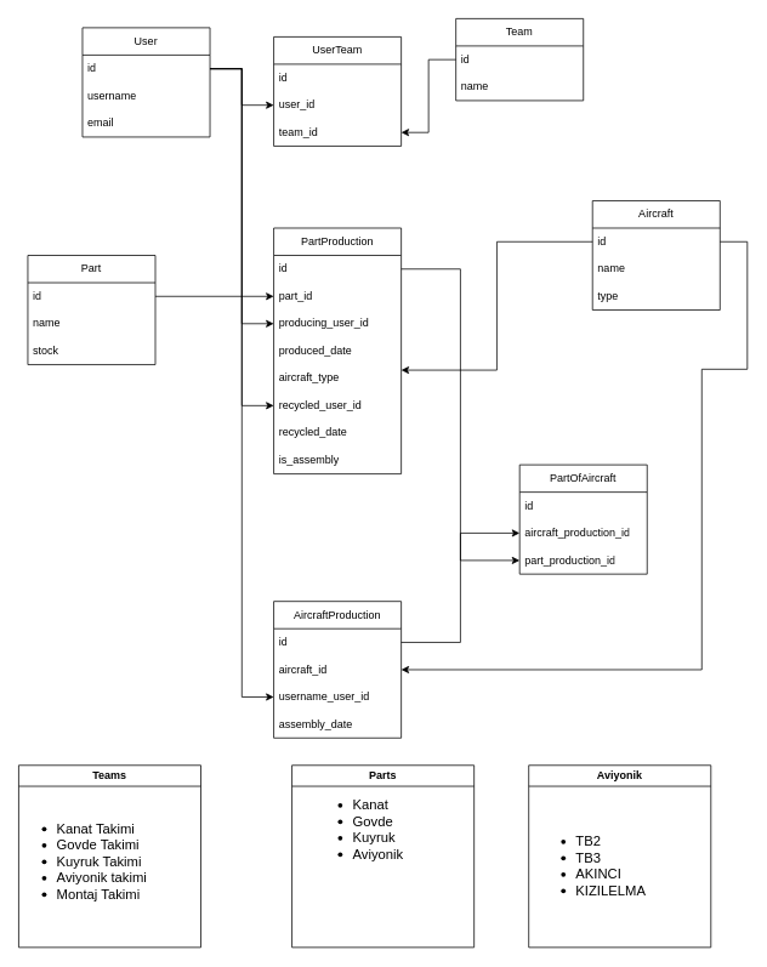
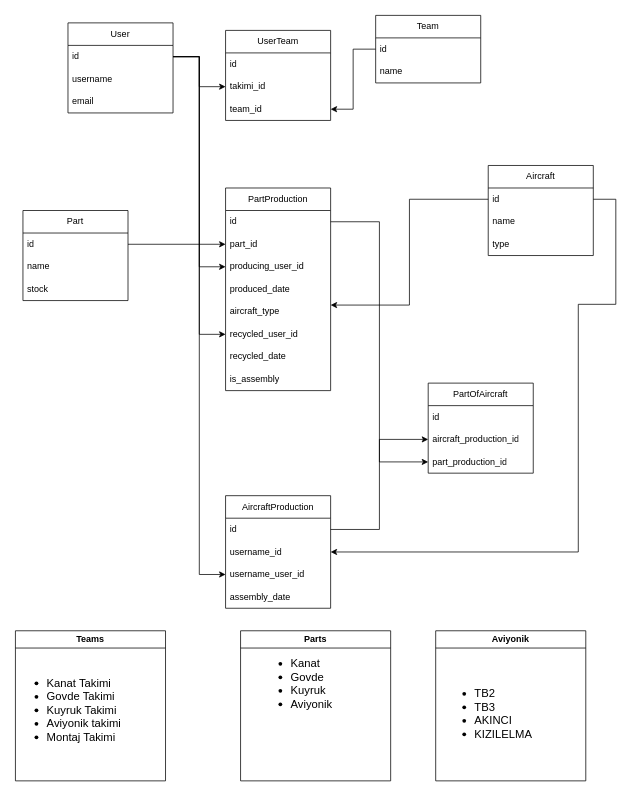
  <mxCell id="0" />
  <mxCell id="1" parent="0" />
  <mxCell id="2" value="User" style="swimlane;fontStyle=0;childLayout=stackLayout;horizontal=1;startSize=30;horizontalStack=0;resizeParent=1;resizeParentMax=0;resizeLast=0;collapsible=1;marginBottom=0;whiteSpace=wrap;html=1;" vertex="1" parent="1"><mxGeometry x="90" y="30" width="140" height="120" as="geometry" /></mxCell>
  <mxCell id="3" value="id" style="text;strokeColor=none;fillColor=none;align=left;verticalAlign=middle;spacingLeft=4;spacingRight=4;overflow=hidden;points=[[0,0.5],[1,0.5]];portConstraint=eastwest;rotatable=0;whiteSpace=wrap;html=1;" vertex="1" parent="2"><mxGeometry y="30" width="140" height="30" as="geometry" /></mxCell>
  <mxCell id="4" value="username" style="text;strokeColor=none;fillColor=none;align=left;verticalAlign=middle;spacingLeft=4;spacingRight=4;overflow=hidden;points=[[0,0.5],[1,0.5]];portConstraint=eastwest;rotatable=0;whiteSpace=wrap;html=1;" vertex="1" parent="2"><mxGeometry y="60" width="140" height="30" as="geometry" /></mxCell>
  <mxCell id="5" value="email" style="text;strokeColor=none;fillColor=none;align=left;verticalAlign=middle;spacingLeft=4;spacingRight=4;overflow=hidden;points=[[0,0.5],[1,0.5]];portConstraint=eastwest;rotatable=0;whiteSpace=wrap;html=1;" vertex="1" parent="2"><mxGeometry y="90" width="140" height="30" as="geometry" /></mxCell>
  <mxCell id="6" value="Team" style="swimlane;fontStyle=0;childLayout=stackLayout;horizontal=1;startSize=30;horizontalStack=0;resizeParent=1;resizeParentMax=0;resizeLast=0;collapsible=1;marginBottom=0;whiteSpace=wrap;html=1;" vertex="1" parent="1"><mxGeometry x="500" y="20" width="140" height="90" as="geometry" /></mxCell>
  <mxCell id="7" value="id" style="text;strokeColor=none;fillColor=none;align=left;verticalAlign=middle;spacingLeft=4;spacingRight=4;overflow=hidden;points=[[0,0.5],[1,0.5]];portConstraint=eastwest;rotatable=0;whiteSpace=wrap;html=1;" vertex="1" parent="6"><mxGeometry y="30" width="140" height="30" as="geometry" /></mxCell>
  <mxCell id="8" value="name" style="text;strokeColor=none;fillColor=none;align=left;verticalAlign=middle;spacingLeft=4;spacingRight=4;overflow=hidden;points=[[0,0.5],[1,0.5]];portConstraint=eastwest;rotatable=0;whiteSpace=wrap;html=1;" vertex="1" parent="6"><mxGeometry y="60" width="140" height="30" as="geometry" /></mxCell>
  <mxCell id="9" value="UserTeam" style="swimlane;fontStyle=0;childLayout=stackLayout;horizontal=1;startSize=30;horizontalStack=0;resizeParent=1;resizeParentMax=0;resizeLast=0;collapsible=1;marginBottom=0;whiteSpace=wrap;html=1;" vertex="1" parent="1"><mxGeometry x="300" y="40" width="140" height="120" as="geometry" /></mxCell>
  <mxCell id="10" value="id" style="text;strokeColor=none;fillColor=none;align=left;verticalAlign=middle;spacingLeft=4;spacingRight=4;overflow=hidden;points=[[0,0.5],[1,0.5]];portConstraint=eastwest;rotatable=0;whiteSpace=wrap;html=1;" vertex="1" parent="9"><mxGeometry y="30" width="140" height="30" as="geometry" /></mxCell>
- <mxCell id="11" value="user_id" style="text;strokeColor=none;fillColor=none;align=left;verticalAlign=middle;spacingLeft=4;spacingRight=4;overflow=hidden;points=[[0,0.5],[1,0.5]];portConstraint=eastwest;rotatable=0;whiteSpace=wrap;html=1;" vertex="1" parent="9"><mxGeometry y="60" width="140" height="30" as="geometry" /></mxCell>
+ <mxCell id="11" value="takimi_id" style="text;strokeColor=none;fillColor=none;align=left;verticalAlign=middle;spacingLeft=4;spacingRight=4;overflow=hidden;points=[[0,0.5],[1,0.5]];portConstraint=eastwest;rotatable=0;whiteSpace=wrap;html=1;" vertex="1" parent="9"><mxGeometry y="60" width="140" height="30" as="geometry" /></mxCell>
  <mxCell id="12" value="team_id" style="text;strokeColor=none;fillColor=none;align=left;verticalAlign=middle;spacingLeft=4;spacingRight=4;overflow=hidden;points=[[0,0.5],[1,0.5]];portConstraint=eastwest;rotatable=0;whiteSpace=wrap;html=1;" vertex="1" parent="9"><mxGeometry y="90" width="140" height="30" as="geometry" /></mxCell>
  <mxCell id="13" style="edgeStyle=orthogonalEdgeStyle;rounded=0;orthogonalLoop=1;jettySize=auto;html=1;entryX=0;entryY=0.5;entryDx=0;entryDy=0;" edge="1" parent="1" source="3" target="11"><mxGeometry relative="1" as="geometry" /></mxCell>
  <mxCell id="14" style="edgeStyle=orthogonalEdgeStyle;rounded=0;orthogonalLoop=1;jettySize=auto;html=1;entryX=1;entryY=0.5;entryDx=0;entryDy=0;" edge="1" parent="1" source="7" target="12"><mxGeometry relative="1" as="geometry" /></mxCell>
  <mxCell id="15" value="Part" style="swimlane;fontStyle=0;childLayout=stackLayout;horizontal=1;startSize=30;horizontalStack=0;resizeParent=1;resizeParentMax=0;resizeLast=0;collapsible=1;marginBottom=0;whiteSpace=wrap;html=1;" vertex="1" parent="1"><mxGeometry x="30" y="280" width="140" height="120" as="geometry" /></mxCell>
  <mxCell id="16" value="id" style="text;strokeColor=none;fillColor=none;align=left;verticalAlign=middle;spacingLeft=4;spacingRight=4;overflow=hidden;points=[[0,0.5],[1,0.5]];portConstraint=eastwest;rotatable=0;whiteSpace=wrap;html=1;" vertex="1" parent="15"><mxGeometry y="30" width="140" height="30" as="geometry" /></mxCell>
  <mxCell id="17" value="name" style="text;strokeColor=none;fillColor=none;align=left;verticalAlign=middle;spacingLeft=4;spacingRight=4;overflow=hidden;points=[[0,0.5],[1,0.5]];portConstraint=eastwest;rotatable=0;whiteSpace=wrap;html=1;" vertex="1" parent="15"><mxGeometry y="60" width="140" height="30" as="geometry" /></mxCell>
  <mxCell id="18" value="stock" style="text;strokeColor=none;fillColor=none;align=left;verticalAlign=middle;spacingLeft=4;spacingRight=4;overflow=hidden;points=[[0,0.5],[1,0.5]];portConstraint=eastwest;rotatable=0;whiteSpace=wrap;html=1;" vertex="1" parent="15"><mxGeometry y="90" width="140" height="30" as="geometry" /></mxCell>
  <mxCell id="19" value="Aircraft" style="swimlane;fontStyle=0;childLayout=stackLayout;horizontal=1;startSize=30;horizontalStack=0;resizeParent=1;resizeParentMax=0;resizeLast=0;collapsible=1;marginBottom=0;whiteSpace=wrap;html=1;" vertex="1" parent="1"><mxGeometry x="650" y="220" width="140" height="120" as="geometry" /></mxCell>
  <mxCell id="20" value="id" style="text;strokeColor=none;fillColor=none;align=left;verticalAlign=middle;spacingLeft=4;spacingRight=4;overflow=hidden;points=[[0,0.5],[1,0.5]];portConstraint=eastwest;rotatable=0;whiteSpace=wrap;html=1;" vertex="1" parent="19"><mxGeometry y="30" width="140" height="30" as="geometry" /></mxCell>
  <mxCell id="21" value="name" style="text;strokeColor=none;fillColor=none;align=left;verticalAlign=middle;spacingLeft=4;spacingRight=4;overflow=hidden;points=[[0,0.5],[1,0.5]];portConstraint=eastwest;rotatable=0;whiteSpace=wrap;html=1;" vertex="1" parent="19"><mxGeometry y="60" width="140" height="30" as="geometry" /></mxCell>
  <mxCell id="22" value="type" style="text;strokeColor=none;fillColor=none;align=left;verticalAlign=middle;spacingLeft=4;spacingRight=4;overflow=hidden;points=[[0,0.5],[1,0.5]];portConstraint=eastwest;rotatable=0;whiteSpace=wrap;html=1;" vertex="1" parent="19"><mxGeometry y="90" width="140" height="30" as="geometry" /></mxCell>
  <mxCell id="23" value="PartProduction" style="swimlane;fontStyle=0;childLayout=stackLayout;horizontal=1;startSize=30;horizontalStack=0;resizeParent=1;resizeParentMax=0;resizeLast=0;collapsible=1;marginBottom=0;whiteSpace=wrap;html=1;" vertex="1" parent="1"><mxGeometry x="300" y="250" width="140" height="270" as="geometry" /></mxCell>
  <mxCell id="24" value="id" style="text;strokeColor=none;fillColor=none;align=left;verticalAlign=middle;spacingLeft=4;spacingRight=4;overflow=hidden;points=[[0,0.5],[1,0.5]];portConstraint=eastwest;rotatable=0;whiteSpace=wrap;html=1;" vertex="1" parent="23"><mxGeometry y="30" width="140" height="30" as="geometry" /></mxCell>
  <mxCell id="25" value="part_id" style="text;strokeColor=none;fillColor=none;align=left;verticalAlign=middle;spacingLeft=4;spacingRight=4;overflow=hidden;points=[[0,0.5],[1,0.5]];portConstraint=eastwest;rotatable=0;whiteSpace=wrap;html=1;" vertex="1" parent="23"><mxGeometry y="60" width="140" height="30" as="geometry" /></mxCell>
  <mxCell id="26" value="producing_user_id" style="text;strokeColor=none;fillColor=none;align=left;verticalAlign=middle;spacingLeft=4;spacingRight=4;overflow=hidden;points=[[0,0.5],[1,0.5]];portConstraint=eastwest;rotatable=0;whiteSpace=wrap;html=1;" vertex="1" parent="23"><mxGeometry y="90" width="140" height="30" as="geometry" /></mxCell>
  <mxCell id="27" value="produced_date" style="text;strokeColor=none;fillColor=none;align=left;verticalAlign=middle;spacingLeft=4;spacingRight=4;overflow=hidden;points=[[0,0.5],[1,0.5]];portConstraint=eastwest;rotatable=0;whiteSpace=wrap;html=1;" vertex="1" parent="23"><mxGeometry y="120" width="140" height="30" as="geometry" /></mxCell>
  <mxCell id="28" value="aircraft_type" style="text;strokeColor=none;fillColor=none;align=left;verticalAlign=middle;spacingLeft=4;spacingRight=4;overflow=hidden;points=[[0,0.5],[1,0.5]];portConstraint=eastwest;rotatable=0;whiteSpace=wrap;html=1;" vertex="1" parent="23"><mxGeometry y="150" width="140" height="30" as="geometry" /></mxCell>
  <mxCell id="29" value="recycled_user_id" style="text;strokeColor=none;fillColor=none;align=left;verticalAlign=middle;spacingLeft=4;spacingRight=4;overflow=hidden;points=[[0,0.5],[1,0.5]];portConstraint=eastwest;rotatable=0;whiteSpace=wrap;html=1;" vertex="1" parent="23"><mxGeometry y="180" width="140" height="30" as="geometry" /></mxCell>
  <mxCell id="30" value="recycled_date" style="text;strokeColor=none;fillColor=none;align=left;verticalAlign=middle;spacingLeft=4;spacingRight=4;overflow=hidden;points=[[0,0.5],[1,0.5]];portConstraint=eastwest;rotatable=0;whiteSpace=wrap;html=1;" vertex="1" parent="23"><mxGeometry y="210" width="140" height="30" as="geometry" /></mxCell>
  <mxCell id="31" value="is_assembly" style="text;strokeColor=none;fillColor=none;align=left;verticalAlign=middle;spacingLeft=4;spacingRight=4;overflow=hidden;points=[[0,0.5],[1,0.5]];portConstraint=eastwest;rotatable=0;whiteSpace=wrap;html=1;" vertex="1" parent="23"><mxGeometry y="240" width="140" height="30" as="geometry" /></mxCell>
  <mxCell id="32" style="edgeStyle=orthogonalEdgeStyle;rounded=0;orthogonalLoop=1;jettySize=auto;html=1;entryX=0;entryY=0.5;entryDx=0;entryDy=0;" edge="1" parent="1" source="3" target="26"><mxGeometry relative="1" as="geometry" /></mxCell>
  <mxCell id="33" style="edgeStyle=orthogonalEdgeStyle;rounded=0;orthogonalLoop=1;jettySize=auto;html=1;" edge="1" parent="1" source="16" target="25"><mxGeometry relative="1" as="geometry" /></mxCell>
  <mxCell id="34" value="AircraftProduction" style="swimlane;fontStyle=0;childLayout=stackLayout;horizontal=1;startSize=30;horizontalStack=0;resizeParent=1;resizeParentMax=0;resizeLast=0;collapsible=1;marginBottom=0;whiteSpace=wrap;html=1;" vertex="1" parent="1"><mxGeometry x="300" y="660" width="140" height="150" as="geometry" /></mxCell>
  <mxCell id="35" value="id" style="text;strokeColor=none;fillColor=none;align=left;verticalAlign=middle;spacingLeft=4;spacingRight=4;overflow=hidden;points=[[0,0.5],[1,0.5]];portConstraint=eastwest;rotatable=0;whiteSpace=wrap;html=1;" vertex="1" parent="34"><mxGeometry y="30" width="140" height="30" as="geometry" /></mxCell>
- <mxCell id="36" value="aircraft_id" style="text;strokeColor=none;fillColor=none;align=left;verticalAlign=middle;spacingLeft=4;spacingRight=4;overflow=hidden;points=[[0,0.5],[1,0.5]];portConstraint=eastwest;rotatable=0;whiteSpace=wrap;html=1;" vertex="1" parent="34"><mxGeometry y="60" width="140" height="30" as="geometry" /></mxCell>
+ <mxCell id="36" value="username_id" style="text;strokeColor=none;fillColor=none;align=left;verticalAlign=middle;spacingLeft=4;spacingRight=4;overflow=hidden;points=[[0,0.5],[1,0.5]];portConstraint=eastwest;rotatable=0;whiteSpace=wrap;html=1;" vertex="1" parent="34"><mxGeometry y="60" width="140" height="30" as="geometry" /></mxCell>
  <mxCell id="37" value="username_user_id" style="text;strokeColor=none;fillColor=none;align=left;verticalAlign=middle;spacingLeft=4;spacingRight=4;overflow=hidden;points=[[0,0.5],[1,0.5]];portConstraint=eastwest;rotatable=0;whiteSpace=wrap;html=1;" vertex="1" parent="34"><mxGeometry y="90" width="140" height="30" as="geometry" /></mxCell>
  <mxCell id="38" value="assembly_date" style="text;strokeColor=none;fillColor=none;align=left;verticalAlign=middle;spacingLeft=4;spacingRight=4;overflow=hidden;points=[[0,0.5],[1,0.5]];portConstraint=eastwest;rotatable=0;whiteSpace=wrap;html=1;" vertex="1" parent="34"><mxGeometry y="120" width="140" height="30" as="geometry" /></mxCell>
  <mxCell id="39" style="edgeStyle=orthogonalEdgeStyle;rounded=0;orthogonalLoop=1;jettySize=auto;html=1;entryX=0;entryY=0.5;entryDx=0;entryDy=0;" edge="1" parent="1" source="3" target="29"><mxGeometry relative="1" as="geometry" /></mxCell>
  <mxCell id="40" style="edgeStyle=orthogonalEdgeStyle;rounded=0;orthogonalLoop=1;jettySize=auto;html=1;" edge="1" parent="1" source="20" target="36"><mxGeometry relative="1" as="geometry"><Array as="points"><mxPoint x="820" y="265" /><mxPoint x="820" y="405" /><mxPoint x="770" y="405" /><mxPoint x="770" y="735" /></Array></mxGeometry></mxCell>
  <mxCell id="41" style="edgeStyle=orthogonalEdgeStyle;rounded=0;orthogonalLoop=1;jettySize=auto;html=1;entryX=1;entryY=0.2;entryDx=0;entryDy=0;entryPerimeter=0;" edge="1" parent="1" source="20" target="28"><mxGeometry relative="1" as="geometry" /></mxCell>
  <mxCell id="42" style="edgeStyle=orthogonalEdgeStyle;rounded=0;orthogonalLoop=1;jettySize=auto;html=1;" edge="1" parent="1" source="3" target="37"><mxGeometry relative="1" as="geometry" /></mxCell>
  <mxCell id="43" value="PartOfAircraft" style="swimlane;fontStyle=0;childLayout=stackLayout;horizontal=1;startSize=30;horizontalStack=0;resizeParent=1;resizeParentMax=0;resizeLast=0;collapsible=1;marginBottom=0;whiteSpace=wrap;html=1;" vertex="1" parent="1"><mxGeometry x="570" y="510" width="140" height="120" as="geometry" /></mxCell>
  <mxCell id="44" value="id" style="text;strokeColor=none;fillColor=none;align=left;verticalAlign=middle;spacingLeft=4;spacingRight=4;overflow=hidden;points=[[0,0.5],[1,0.5]];portConstraint=eastwest;rotatable=0;whiteSpace=wrap;html=1;" vertex="1" parent="43"><mxGeometry y="30" width="140" height="30" as="geometry" /></mxCell>
  <mxCell id="45" value="aircraft_production_id" style="text;strokeColor=none;fillColor=none;align=left;verticalAlign=middle;spacingLeft=4;spacingRight=4;overflow=hidden;points=[[0,0.5],[1,0.5]];portConstraint=eastwest;rotatable=0;whiteSpace=wrap;html=1;" vertex="1" parent="43"><mxGeometry y="60" width="140" height="30" as="geometry" /></mxCell>
  <mxCell id="46" value="part_production_id" style="text;strokeColor=none;fillColor=none;align=left;verticalAlign=middle;spacingLeft=4;spacingRight=4;overflow=hidden;points=[[0,0.5],[1,0.5]];portConstraint=eastwest;rotatable=0;whiteSpace=wrap;html=1;" vertex="1" parent="43"><mxGeometry y="90" width="140" height="30" as="geometry" /></mxCell>
  <mxCell id="47" style="edgeStyle=orthogonalEdgeStyle;rounded=0;orthogonalLoop=1;jettySize=auto;html=1;" edge="1" parent="1" source="24" target="46"><mxGeometry relative="1" as="geometry"><Array as="points"><mxPoint x="505" y="295" /><mxPoint x="505" y="615" /></Array></mxGeometry></mxCell>
  <mxCell id="48" value="Teams" style="swimlane;whiteSpace=wrap;html=1;" vertex="1" parent="1"><mxGeometry x="20" y="840" width="200" height="200" as="geometry" /></mxCell>
  <mxCell id="49" value="&lt;ul style=&quot;font-size: 15px;&quot;&gt;&lt;li&gt;Kanat Takimi&lt;/li&gt;&lt;li&gt;Govde Takimi&lt;/li&gt;&lt;li&gt;Kuyruk Takimi&lt;/li&gt;&lt;li&gt;Aviyonik takimi&lt;/li&gt;&lt;li&gt;Montaj Takimi&lt;/li&gt;&lt;/ul&gt;" style="text;html=1;align=left;verticalAlign=middle;resizable=0;points=[];autosize=1;strokeColor=none;fillColor=none;" vertex="1" parent="48"><mxGeometry y="40" width="160" height="130" as="geometry" /></mxCell>
  <mxCell id="50" value="Parts" style="swimlane;whiteSpace=wrap;html=1;" vertex="1" parent="1"><mxGeometry x="320" y="840" width="200" height="200" as="geometry" /></mxCell>
  <mxCell id="51" value="&lt;ul style=&quot;font-size: 15px;&quot;&gt;&lt;li&gt;Kanat&lt;/li&gt;&lt;li&gt;Govde&lt;/li&gt;&lt;li&gt;Kuyruk&lt;/li&gt;&lt;li&gt;Aviyonik&lt;/li&gt;&lt;/ul&gt;" style="text;html=1;align=left;verticalAlign=middle;resizable=0;points=[];autosize=1;strokeColor=none;fillColor=none;" vertex="1" parent="50"><mxGeometry x="25" y="10" width="120" height="120" as="geometry" /></mxCell>
  <mxCell id="52" value="Aviyonik" style="swimlane;whiteSpace=wrap;html=1;startSize=23;" vertex="1" parent="1"><mxGeometry x="580" y="840" width="200" height="200" as="geometry" /></mxCell>
  <mxCell id="53" value="&lt;ul style=&quot;font-size: 15px;&quot;&gt;&lt;li&gt;TB2&lt;/li&gt;&lt;li&gt;TB3&lt;/li&gt;&lt;li&gt;AKINCI&lt;/li&gt;&lt;li&gt;KIZILELMA&lt;/li&gt;&lt;/ul&gt;" style="text;html=1;align=left;verticalAlign=middle;resizable=0;points=[];autosize=1;strokeColor=none;fillColor=none;" vertex="1" parent="52"><mxGeometry x="10" y="50" width="140" height="120" as="geometry" /></mxCell>
  <mxCell id="54" style="edgeStyle=orthogonalEdgeStyle;rounded=0;orthogonalLoop=1;jettySize=auto;html=1;" edge="1" parent="1" source="35" target="45"><mxGeometry relative="1" as="geometry" /></mxCell>
